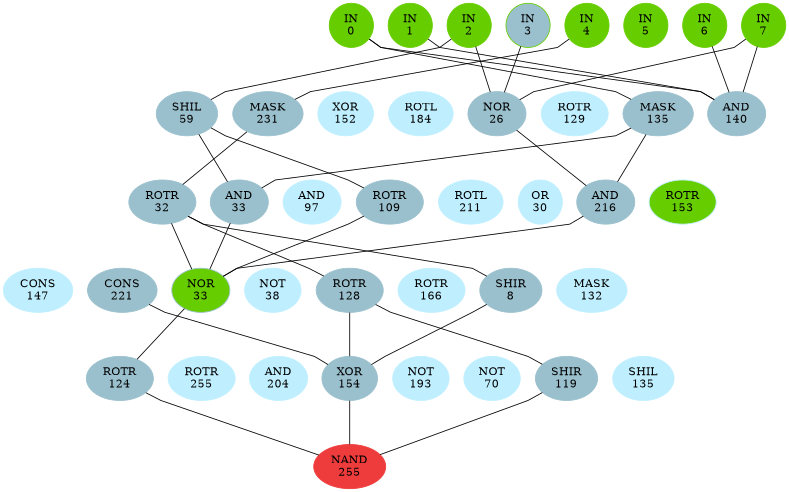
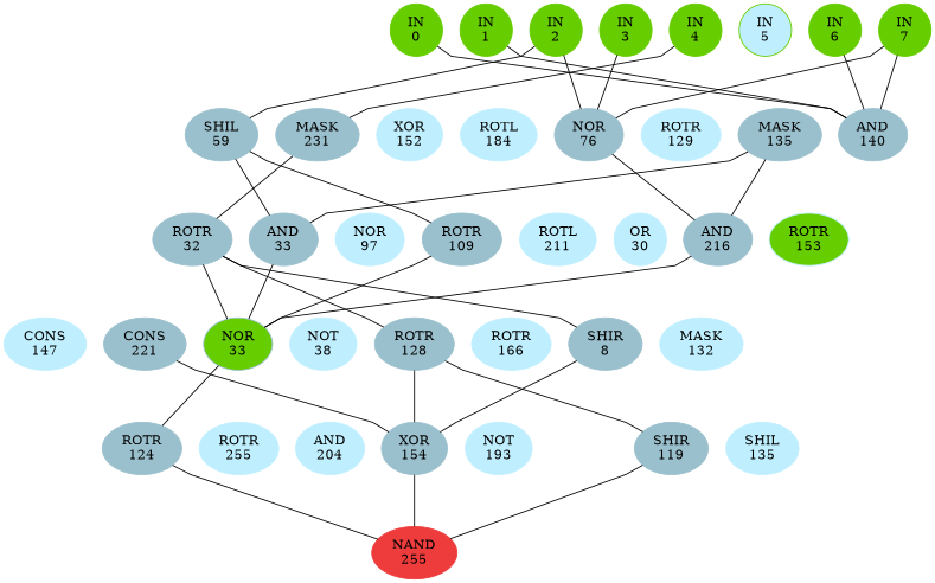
  graph {
    ordering=out
    rankdir=BT
    ranksep=0.75
    splines=polyline
    node [color=lightblue3 style=filled]
    edge [style=invis]
    n1 [color=chartreuse3 label="IN\n0"]
    n2 [color=chartreuse3 label="IN\n1"]
    n3 [color=chartreuse3 label="IN\n2"]
-   n4 [color=chartreuse3 label="IN\n3" fillcolor=lightblue3]
+   n4 [color=chartreuse3 label="IN\n3"]
    n5 [color=chartreuse3 label="IN\n4"]
-   n6 [color=chartreuse3 label="IN\n5"]
+   n6 [color=chartreuse3 label="IN\n5" fillcolor=lightblue1]
    n7 [color=chartreuse3 label="IN\n6"]
    n8 [color=chartreuse3 label="IN\n7"]
    n9 [label="SHIL\n59"]
    n10 [label="MASK\n231"]
    n11 [color=lightblue1 label="XOR\n152"]
    n12 [color=lightblue1 label="ROTL\n184"]
-   n13 [label="NOR\n26"]
+   n13 [label="NOR\n76"]
    n14 [color=lightblue1 label="ROTR\n129"]
    n15 [label="MASK\n135"]
    n16 [label="AND\n140"]
    n17 [label="ROTR\n32"]
    n18 [label="AND\n33"]
-   n19 [color=lightblue1 label="AND\n97"]
+   n19 [color=lightblue1 label="NOR\n97"]
    n20 [label="ROTR\n109"]
    n21 [color=lightblue1 label="ROTL\n211"]
    n22 [color=lightblue1 label="OR\n30"]
    n23 [label="AND\n216"]
    n24 [color=lightblue1 fillcolor=chartreuse3 label="ROTR\n153"]
    n25 [color=lightblue1 label="CONS\n147"]
    n26 [label="CONS\n221"]
    n27 [fillcolor=chartreuse3 label="NOR\n33"]
    n28 [color=lightblue1 label="NOT\n38"]
    n29 [label="ROTR\n128"]
    n30 [color=lightblue1 label="ROTR\n166"]
    n31 [label="SHIR\n8"]
    n32 [color=lightblue1 label="MASK\n132"]
    n33 [label="ROTR\n124"]
    n34 [color=lightblue1 label="ROTR\n255"]
    n35 [color=lightblue1 label="AND\n204"]
    n36 [label="XOR\n154"]
    n37 [color=lightblue1 label="NOT\n193"]
-   n38 [color=lightblue1 label="NOT\n70"]
    n39 [label="SHIR\n119"]
    n40 [color=lightblue1 label="SHIL\n135"]
    n41 [color=brown2 label="NAND\n255"]
    subgraph sub_1 {
      rank=same
      n1
      n2
      n3
      n4
      n5
      n6
      n7
      n8
    }
    subgraph sub_2 {
      rank=same
      n9
      n10
      n11
      n12
      n13
      n14
      n15
      n16
    }
    subgraph sub_3 {
      rank=same
      n17
      n18
      n19
      n20
      n21
      n22
      n23
      n24
    }
    subgraph sub_4 {
      rank=same
      n25
      n26
      n27
      n28
      n29
      n30
      n31
      n32
    }
    subgraph sub_5 {
      rank=same
      n33
      n34
      n35
      n36
      n37
-     n38
      n39
      n40
    }
    subgraph sub_6 {
      rank=same
      n41
    }
    n1 -- n2
    n2 -- n3
    n3 -- n4
    n4 -- n5
    n5 -- n6
    n6 -- n7
    n7 -- n8
    n9 -- n3 [style=solid]
    n9 -- n10
    n10 -- n5 [style=solid]
    n10 -- n11
    n11 -- n12
    n12 -- n13
    n13 -- n3 [style=solid]
    n13 -- n4 [style=solid]
    n13 -- n8 [style=solid]
    n13 -- n14
    n14 -- n15
-   n15 -- n1 [style=solid]
    n15 -- n16
    n16 -- n1 [style=solid]
    n16 -- n2 [style=solid]
    n16 -- n7 [style=solid]
    n16 -- n8 [style=solid]
    n17 -- n10 [style=solid]
    n17 -- n18
    n18 -- n9 [style=solid]
    n18 -- n15 [style=solid]
    n18 -- n19
    n19 -- n20
    n20 -- n9 [style=solid]
    n20 -- n21
    n21 -- n22
    n22 -- n23
    n23 -- n13 [style=solid]
    n23 -- n15 [style=solid]
    n23 -- n24
    n25 -- n26
    n26 -- n27
    n27 -- n17 [style=solid]
    n27 -- n18 [style=solid]
    n27 -- n20 [style=solid]
    n27 -- n23 [style=solid]
    n27 -- n28
    n28 -- n29
    n29 -- n17 [style=solid]
    n29 -- n30
    n30 -- n31
    n31 -- n17 [style=solid]
    n31 -- n32
    n33 -- n27 [style=solid]
    n33 -- n34
    n34 -- n35
    n35 -- n36
    n36 -- n26 [style=solid]
    n36 -- n29 [style=solid]
    n36 -- n31 [style=solid]
    n36 -- n37
-   n37 -- n38
-   n38 -- n39
    n39 -- n29 [style=solid]
    n39 -- n40
    n41 -- n33 [style=solid]
    n41 -- n36 [style=solid]
    n41 -- n39 [style=solid]
    n41 -- n41
  }
